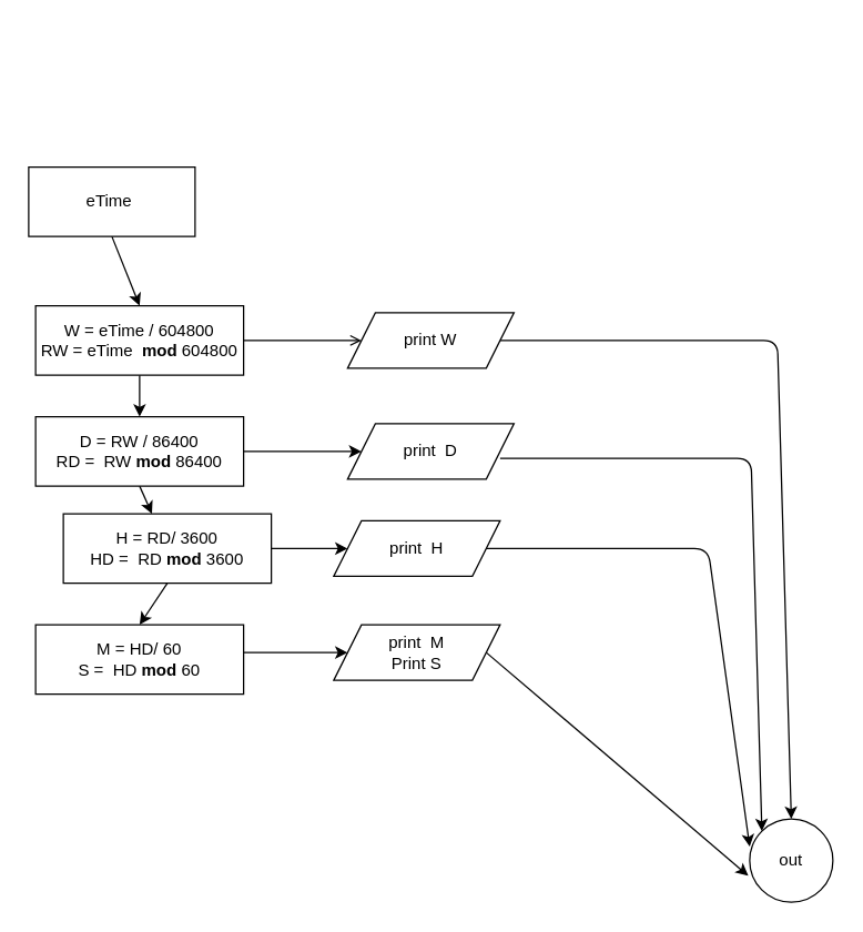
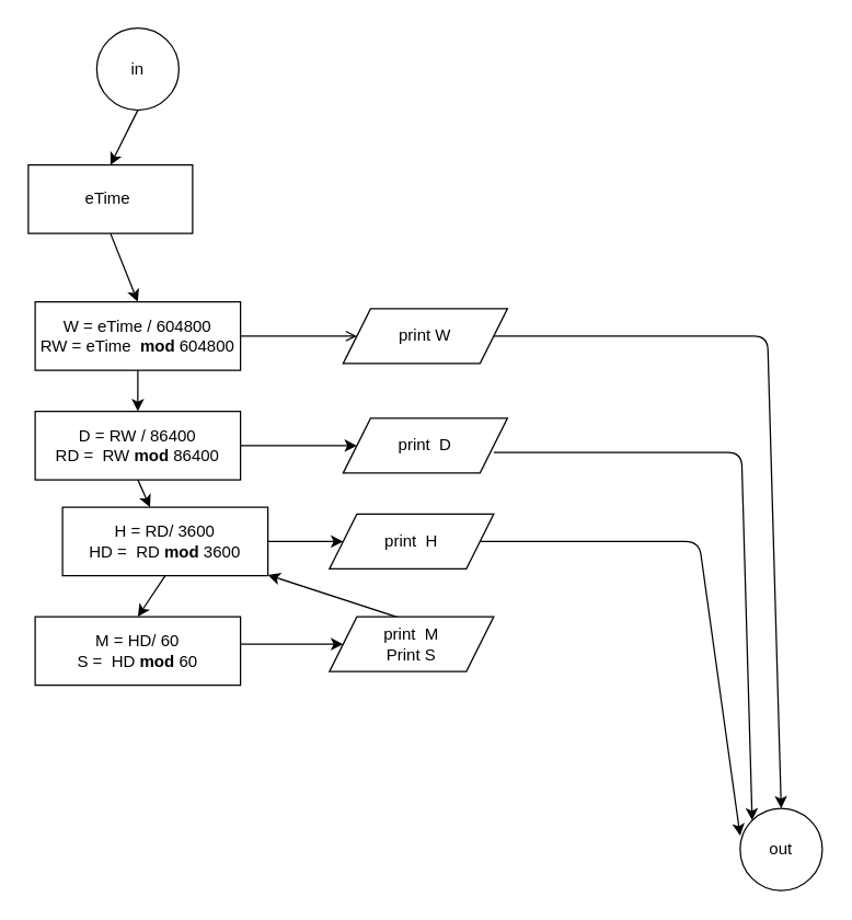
  <mxCell id="0" />
  <mxCell id="1" parent="0" />
+ <mxCell id="2" style="edgeStyle=none;html=1;exitX=0.5;exitY=1;exitDx=0;exitDy=0;entryX=0.5;entryY=0;entryDx=0;entryDy=0;" edge="1" parent="1" source="3" target="5"><mxGeometry relative="1" as="geometry" /></mxCell>
+ <mxCell id="3" value="in" style="ellipse;whiteSpace=wrap;html=1;aspect=fixed;" vertex="1" parent="1"><mxGeometry x="70" y="20" width="60" height="60" as="geometry" /></mxCell>
  <mxCell id="4" style="edgeStyle=none;html=1;exitX=0.5;exitY=1;exitDx=0;exitDy=0;entryX=0.5;entryY=0;entryDx=0;entryDy=0;" edge="1" parent="1" source="5" target="8"><mxGeometry relative="1" as="geometry" /></mxCell>
  <mxCell id="5" value="eTime&amp;nbsp;" style="rounded=0;whiteSpace=wrap;html=1;" vertex="1" parent="1"><mxGeometry x="20" y="120" width="120" height="50" as="geometry" /></mxCell>
  <mxCell id="6" style="edgeStyle=none;html=1;exitX=1;exitY=0.5;exitDx=0;exitDy=0;endArrow=open;" edge="1" parent="1" source="8" target="10"><mxGeometry relative="1" as="geometry" /></mxCell>
  <mxCell id="7" style="edgeStyle=none;html=1;exitX=0.5;exitY=1;exitDx=0;exitDy=0;entryX=0.5;entryY=0;entryDx=0;entryDy=0;" edge="1" parent="1" source="8" target="13"><mxGeometry relative="1" as="geometry" /></mxCell>
  <mxCell id="8" value="W = eTime&amp;nbsp;/ 604800&lt;br&gt;RW = eTime&amp;nbsp;&amp;nbsp;&lt;b&gt;mod &lt;/b&gt;604800" style="rounded=0;whiteSpace=wrap;html=1;" vertex="1" parent="1"><mxGeometry x="25" y="220" width="150" height="50" as="geometry" /></mxCell>
  <mxCell id="9" style="edgeStyle=none;html=1;exitX=1;exitY=0.5;exitDx=0;exitDy=0;entryX=0.5;entryY=0;entryDx=0;entryDy=0;" edge="1" parent="1" source="10" target="11"><mxGeometry relative="1" as="geometry"><mxPoint x="570" y="245" as="targetPoint" /><Array as="points"><mxPoint x="560" y="245" /></Array></mxGeometry></mxCell>
  <mxCell id="10" value="print W" style="shape=parallelogram;perimeter=parallelogramPerimeter;whiteSpace=wrap;html=1;fixedSize=1;" vertex="1" parent="1"><mxGeometry x="250" y="225" width="120" height="40" as="geometry" /></mxCell>
  <mxCell id="11" value="out" style="ellipse;whiteSpace=wrap;html=1;aspect=fixed;" vertex="1" parent="1"><mxGeometry x="540" y="590" width="60" height="60" as="geometry" /></mxCell>
  <mxCell id="12" style="edgeStyle=none;html=1;exitX=0.5;exitY=1;exitDx=0;exitDy=0;" edge="1" parent="1" source="13" target="18"><mxGeometry relative="1" as="geometry" /></mxCell>
  <mxCell id="13" value="D = RW / 86400&lt;br&gt;RD =&amp;nbsp; RW &lt;b&gt;mod &lt;/b&gt;86400" style="rounded=0;whiteSpace=wrap;html=1;" vertex="1" parent="1"><mxGeometry x="25" y="300" width="150" height="50" as="geometry" /></mxCell>
  <mxCell id="14" style="edgeStyle=none;html=1;exitX=1;exitY=0.5;exitDx=0;exitDy=0;" edge="1" parent="1" target="15"><mxGeometry relative="1" as="geometry"><mxPoint x="175" y="325" as="sourcePoint" /></mxGeometry></mxCell>
  <mxCell id="15" value="print&amp;nbsp; D" style="shape=parallelogram;perimeter=parallelogramPerimeter;whiteSpace=wrap;html=1;fixedSize=1;" vertex="1" parent="1"><mxGeometry x="250" y="305" width="120" height="40" as="geometry" /></mxCell>
  <mxCell id="16" style="edgeStyle=none;html=1;exitX=1;exitY=0.5;exitDx=0;exitDy=0;entryX=0;entryY=0;entryDx=0;entryDy=0;" edge="1" parent="1" target="11"><mxGeometry relative="1" as="geometry"><mxPoint x="560" y="485" as="targetPoint" /><mxPoint x="360" y="330" as="sourcePoint" /><Array as="points"><mxPoint x="541" y="330" /></Array></mxGeometry></mxCell>
  <mxCell id="17" style="edgeStyle=none;html=1;exitX=0.5;exitY=1;exitDx=0;exitDy=0;entryX=0.5;entryY=0;entryDx=0;entryDy=0;" edge="1" parent="1" source="18" target="22"><mxGeometry relative="1" as="geometry" /></mxCell>
  <mxCell id="18" value="H = RD/ 3600&lt;br&gt;HD =&amp;nbsp; RD&amp;nbsp;&lt;b&gt;mod &lt;/b&gt;3600" style="rounded=0;whiteSpace=wrap;html=1;" vertex="1" parent="1"><mxGeometry x="45" y="370" width="150" height="50" as="geometry" /></mxCell>
  <mxCell id="19" style="edgeStyle=none;html=1;exitX=1;exitY=0.5;exitDx=0;exitDy=0;" edge="1" parent="1" target="21" source="18"><mxGeometry relative="1" as="geometry"><mxPoint x="185" y="395" as="sourcePoint" /></mxGeometry></mxCell>
  <mxCell id="20" style="edgeStyle=none;html=1;exitX=1;exitY=0.5;exitDx=0;exitDy=0;entryX=0;entryY=0.333;entryDx=0;entryDy=0;entryPerimeter=0;" edge="1" parent="1" source="21" target="11"><mxGeometry relative="1" as="geometry"><Array as="points"><mxPoint x="510" y="395" /></Array></mxGeometry></mxCell>
  <mxCell id="21" value="print&amp;nbsp; H" style="shape=parallelogram;perimeter=parallelogramPerimeter;whiteSpace=wrap;html=1;fixedSize=1;" vertex="1" parent="1"><mxGeometry x="240" y="375" width="120" height="40" as="geometry" /></mxCell>
  <mxCell id="22" value="M = HD/ 60&lt;br&gt;S =&amp;nbsp; HD&amp;nbsp;&lt;b&gt;mod &lt;/b&gt;60" style="rounded=0;whiteSpace=wrap;html=1;" vertex="1" parent="1"><mxGeometry x="25" y="450" width="150" height="50" as="geometry" /></mxCell>
  <mxCell id="23" style="edgeStyle=none;html=1;exitX=1;exitY=0.5;exitDx=0;exitDy=0;" edge="1" parent="1" target="25"><mxGeometry relative="1" as="geometry"><mxPoint x="175" y="470" as="sourcePoint" /></mxGeometry></mxCell>
- <mxCell id="24" style="edgeStyle=none;html=1;exitX=1;exitY=0.5;exitDx=0;exitDy=0;entryX=-0.017;entryY=0.683;entryDx=0;entryDy=0;entryPerimeter=0;" edge="1" parent="1" source="25" target="11"><mxGeometry relative="1" as="geometry" /></mxCell>
+ <mxCell id="24" style="edgeStyle=none;html=1;exitX=1;exitY=0.5;exitDx=0;exitDy=0;" edge="1" parent="1" source="25" target="18"><mxGeometry relative="1" as="geometry" /></mxCell>
  <mxCell id="25" value="print&amp;nbsp; M&lt;br&gt;Print S" style="shape=parallelogram;perimeter=parallelogramPerimeter;whiteSpace=wrap;html=1;fixedSize=1;" vertex="1" parent="1"><mxGeometry x="240" y="450" width="120" height="40" as="geometry" /></mxCell>
